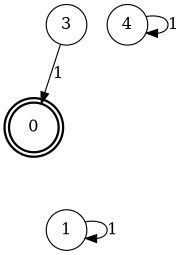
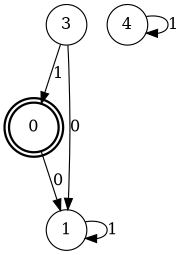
  digraph {
    node [shape=circle]
    0 [peripheries=2 style=bold]
    1
    3
    4
+   0 -> 1 [label=0]
    1 -> 1 [label=1]
    3 -> 0 [label=1]
+   3 -> 1 [label=0]
    4 -> 4 [label=1]
  }
